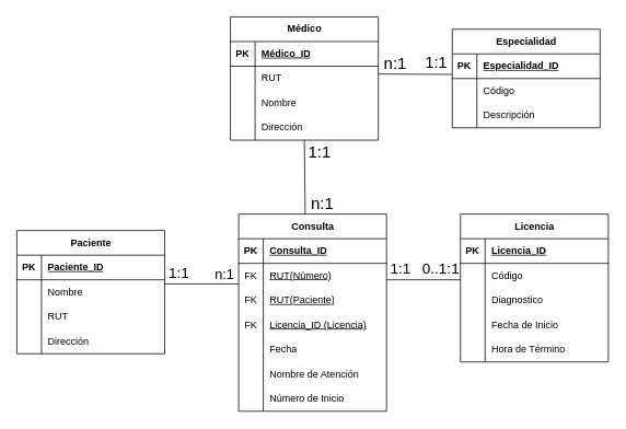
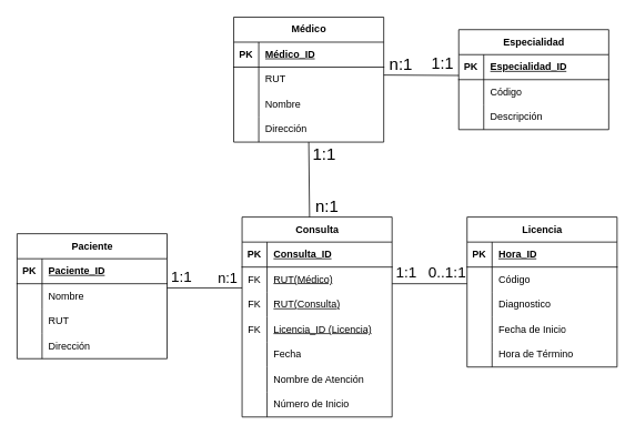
  <mxCell id="0" />
  <mxCell id="1" parent="0" />
  <mxCell id="2" value="Médico" style="shape=table;startSize=30;container=1;collapsible=1;childLayout=tableLayout;fixedRows=1;rowLines=0;fontStyle=1;align=center;resizeLast=1;html=1;" parent="1" vertex="1"><mxGeometry x="280" y="20" width="180" height="150" as="geometry" /></mxCell>
  <mxCell id="3" value="" style="shape=tableRow;horizontal=0;startSize=0;swimlaneHead=0;swimlaneBody=0;fillColor=none;collapsible=0;dropTarget=0;points=[[0,0.5],[1,0.5]];portConstraint=eastwest;top=0;left=0;right=0;bottom=1;" parent="2" vertex="1"><mxGeometry y="30" width="180" height="30" as="geometry" /></mxCell>
  <mxCell id="4" value="PK" style="shape=partialRectangle;connectable=0;fillColor=none;top=0;left=0;bottom=0;right=0;fontStyle=1;overflow=hidden;whiteSpace=wrap;html=1;" parent="3" vertex="1"><mxGeometry width="30" height="30" as="geometry"><mxRectangle width="30" height="30" as="alternateBounds" /></mxGeometry></mxCell>
  <mxCell id="5" value="Médico_ID" style="shape=partialRectangle;connectable=0;fillColor=none;top=0;left=0;bottom=0;right=0;align=left;spacingLeft=6;fontStyle=5;overflow=hidden;whiteSpace=wrap;html=1;" parent="3" vertex="1"><mxGeometry x="30" width="150" height="30" as="geometry"><mxRectangle width="150" height="30" as="alternateBounds" /></mxGeometry></mxCell>
  <mxCell id="6" value="" style="shape=tableRow;horizontal=0;startSize=0;swimlaneHead=0;swimlaneBody=0;fillColor=none;collapsible=0;dropTarget=0;points=[[0,0.5],[1,0.5]];portConstraint=eastwest;top=0;left=0;right=0;bottom=0;" parent="2" vertex="1"><mxGeometry y="60" width="180" height="30" as="geometry" /></mxCell>
  <mxCell id="7" value="" style="shape=partialRectangle;connectable=0;fillColor=none;top=0;left=0;bottom=0;right=0;editable=1;overflow=hidden;whiteSpace=wrap;html=1;" parent="6" vertex="1"><mxGeometry width="30" height="30" as="geometry"><mxRectangle width="30" height="30" as="alternateBounds" /></mxGeometry></mxCell>
  <mxCell id="8" value="RUT" style="shape=partialRectangle;connectable=0;fillColor=none;top=0;left=0;bottom=0;right=0;align=left;spacingLeft=6;overflow=hidden;whiteSpace=wrap;html=1;" parent="6" vertex="1"><mxGeometry x="30" width="150" height="30" as="geometry"><mxRectangle width="150" height="30" as="alternateBounds" /></mxGeometry></mxCell>
  <mxCell id="9" value="" style="shape=tableRow;horizontal=0;startSize=0;swimlaneHead=0;swimlaneBody=0;fillColor=none;collapsible=0;dropTarget=0;points=[[0,0.5],[1,0.5]];portConstraint=eastwest;top=0;left=0;right=0;bottom=0;" parent="2" vertex="1"><mxGeometry y="90" width="180" height="30" as="geometry" /></mxCell>
  <mxCell id="10" value="" style="shape=partialRectangle;connectable=0;fillColor=none;top=0;left=0;bottom=0;right=0;editable=1;overflow=hidden;whiteSpace=wrap;html=1;" parent="9" vertex="1"><mxGeometry width="30" height="30" as="geometry"><mxRectangle width="30" height="30" as="alternateBounds" /></mxGeometry></mxCell>
  <mxCell id="11" value="Nombre" style="shape=partialRectangle;connectable=0;fillColor=none;top=0;left=0;bottom=0;right=0;align=left;spacingLeft=6;overflow=hidden;whiteSpace=wrap;html=1;" parent="9" vertex="1"><mxGeometry x="30" width="150" height="30" as="geometry"><mxRectangle width="150" height="30" as="alternateBounds" /></mxGeometry></mxCell>
  <mxCell id="12" value="" style="shape=tableRow;horizontal=0;startSize=0;swimlaneHead=0;swimlaneBody=0;fillColor=none;collapsible=0;dropTarget=0;points=[[0,0.5],[1,0.5]];portConstraint=eastwest;top=0;left=0;right=0;bottom=0;" parent="2" vertex="1"><mxGeometry y="120" width="180" height="30" as="geometry" /></mxCell>
  <mxCell id="13" value="" style="shape=partialRectangle;connectable=0;fillColor=none;top=0;left=0;bottom=0;right=0;editable=1;overflow=hidden;whiteSpace=wrap;html=1;" parent="12" vertex="1"><mxGeometry width="30" height="30" as="geometry"><mxRectangle width="30" height="30" as="alternateBounds" /></mxGeometry></mxCell>
  <mxCell id="14" value="Dirección" style="shape=partialRectangle;connectable=0;fillColor=none;top=0;left=0;bottom=0;right=0;align=left;spacingLeft=6;overflow=hidden;whiteSpace=wrap;html=1;" parent="12" vertex="1"><mxGeometry x="30" width="150" height="30" as="geometry"><mxRectangle width="150" height="30" as="alternateBounds" /></mxGeometry></mxCell>
  <mxCell id="15" value="Especialidad" style="shape=table;startSize=30;container=1;collapsible=1;childLayout=tableLayout;fixedRows=1;rowLines=0;fontStyle=1;align=center;resizeLast=1;html=1;" parent="1" vertex="1"><mxGeometry x="550" y="35" width="180" height="120" as="geometry" /></mxCell>
  <mxCell id="16" value="" style="shape=tableRow;horizontal=0;startSize=0;swimlaneHead=0;swimlaneBody=0;fillColor=none;collapsible=0;dropTarget=0;points=[[0,0.5],[1,0.5]];portConstraint=eastwest;top=0;left=0;right=0;bottom=1;" parent="15" vertex="1"><mxGeometry y="30" width="180" height="30" as="geometry" /></mxCell>
  <mxCell id="17" value="PK" style="shape=partialRectangle;connectable=0;fillColor=none;top=0;left=0;bottom=0;right=0;fontStyle=1;overflow=hidden;whiteSpace=wrap;html=1;" parent="16" vertex="1"><mxGeometry width="30" height="30" as="geometry"><mxRectangle width="30" height="30" as="alternateBounds" /></mxGeometry></mxCell>
  <mxCell id="18" value="Especialidad_ID" style="shape=partialRectangle;connectable=0;fillColor=none;top=0;left=0;bottom=0;right=0;align=left;spacingLeft=6;fontStyle=5;overflow=hidden;whiteSpace=wrap;html=1;" parent="16" vertex="1"><mxGeometry x="30" width="150" height="30" as="geometry"><mxRectangle width="150" height="30" as="alternateBounds" /></mxGeometry></mxCell>
  <mxCell id="19" value="" style="shape=tableRow;horizontal=0;startSize=0;swimlaneHead=0;swimlaneBody=0;fillColor=none;collapsible=0;dropTarget=0;points=[[0,0.5],[1,0.5]];portConstraint=eastwest;top=0;left=0;right=0;bottom=0;" parent="15" vertex="1"><mxGeometry y="60" width="180" height="30" as="geometry" /></mxCell>
  <mxCell id="20" value="" style="shape=partialRectangle;connectable=0;fillColor=none;top=0;left=0;bottom=0;right=0;editable=1;overflow=hidden;whiteSpace=wrap;html=1;" parent="19" vertex="1"><mxGeometry width="30" height="30" as="geometry"><mxRectangle width="30" height="30" as="alternateBounds" /></mxGeometry></mxCell>
  <mxCell id="21" value="Código" style="shape=partialRectangle;connectable=0;fillColor=none;top=0;left=0;bottom=0;right=0;align=left;spacingLeft=6;overflow=hidden;whiteSpace=wrap;html=1;" parent="19" vertex="1"><mxGeometry x="30" width="150" height="30" as="geometry"><mxRectangle width="150" height="30" as="alternateBounds" /></mxGeometry></mxCell>
  <mxCell id="22" value="" style="shape=tableRow;horizontal=0;startSize=0;swimlaneHead=0;swimlaneBody=0;fillColor=none;collapsible=0;dropTarget=0;points=[[0,0.5],[1,0.5]];portConstraint=eastwest;top=0;left=0;right=0;bottom=0;" parent="15" vertex="1"><mxGeometry y="90" width="180" height="30" as="geometry" /></mxCell>
  <mxCell id="23" value="" style="shape=partialRectangle;connectable=0;fillColor=none;top=0;left=0;bottom=0;right=0;editable=1;overflow=hidden;whiteSpace=wrap;html=1;" parent="22" vertex="1"><mxGeometry width="30" height="30" as="geometry"><mxRectangle width="30" height="30" as="alternateBounds" /></mxGeometry></mxCell>
  <mxCell id="24" value="Descripción" style="shape=partialRectangle;connectable=0;fillColor=none;top=0;left=0;bottom=0;right=0;align=left;spacingLeft=6;overflow=hidden;whiteSpace=wrap;html=1;" parent="22" vertex="1"><mxGeometry x="30" width="150" height="30" as="geometry"><mxRectangle width="150" height="30" as="alternateBounds" /></mxGeometry></mxCell>
  <mxCell id="25" value="" style="endArrow=none;html=1;rounded=0;" parent="1" edge="1"><mxGeometry relative="1" as="geometry"><mxPoint x="460" y="89.5" as="sourcePoint" /><mxPoint x="550" y="90" as="targetPoint" /></mxGeometry></mxCell>
  <mxCell id="26" value="n:1" style="resizable=0;html=1;whiteSpace=wrap;align=left;verticalAlign=bottom;spacingLeft=5;fontSize=20;" parent="25" connectable="0" vertex="1"><mxGeometry x="-1" relative="1" as="geometry" /></mxCell>
  <mxCell id="27" value="1:1" style="resizable=0;html=1;whiteSpace=wrap;align=right;verticalAlign=bottom;spacingRight=5;fontSize=19;" parent="25" connectable="0" vertex="1"><mxGeometry x="1" relative="1" as="geometry" /></mxCell>
  <mxCell id="28" value="Consulta" style="shape=table;startSize=30;container=1;collapsible=1;childLayout=tableLayout;fixedRows=1;rowLines=0;fontStyle=1;align=center;resizeLast=1;html=1;" parent="1" vertex="1"><mxGeometry x="290" y="260" width="180" height="240" as="geometry" /></mxCell>
  <mxCell id="29" value="" style="shape=tableRow;horizontal=0;startSize=0;swimlaneHead=0;swimlaneBody=0;fillColor=none;collapsible=0;dropTarget=0;points=[[0,0.5],[1,0.5]];portConstraint=eastwest;top=0;left=0;right=0;bottom=1;" parent="28" vertex="1"><mxGeometry y="30" width="180" height="30" as="geometry" /></mxCell>
  <mxCell id="30" value="PK" style="shape=partialRectangle;connectable=0;fillColor=none;top=0;left=0;bottom=0;right=0;fontStyle=1;overflow=hidden;whiteSpace=wrap;html=1;" parent="29" vertex="1"><mxGeometry width="30" height="30" as="geometry"><mxRectangle width="30" height="30" as="alternateBounds" /></mxGeometry></mxCell>
  <mxCell id="31" value="Consulta_ID" style="shape=partialRectangle;connectable=0;fillColor=none;top=0;left=0;bottom=0;right=0;align=left;spacingLeft=6;fontStyle=5;overflow=hidden;whiteSpace=wrap;html=1;" parent="29" vertex="1"><mxGeometry x="30" width="150" height="30" as="geometry"><mxRectangle width="150" height="30" as="alternateBounds" /></mxGeometry></mxCell>
  <mxCell id="32" value="" style="shape=tableRow;horizontal=0;startSize=0;swimlaneHead=0;swimlaneBody=0;fillColor=none;collapsible=0;dropTarget=0;points=[[0,0.5],[1,0.5]];portConstraint=eastwest;top=0;left=0;right=0;bottom=0;" parent="28" vertex="1"><mxGeometry y="60" width="180" height="30" as="geometry" /></mxCell>
  <mxCell id="33" value="FK" style="shape=partialRectangle;connectable=0;fillColor=none;top=0;left=0;bottom=0;right=0;editable=1;overflow=hidden;whiteSpace=wrap;html=1;" parent="32" vertex="1"><mxGeometry width="30" height="30" as="geometry"><mxRectangle width="30" height="30" as="alternateBounds" /></mxGeometry></mxCell>
- <mxCell id="34" value="&lt;span style=&quot;text-decoration-line: underline;&quot;&gt;RUT(Número)&lt;/span&gt;" style="shape=partialRectangle;connectable=0;fillColor=none;top=0;left=0;bottom=0;right=0;align=left;spacingLeft=6;overflow=hidden;whiteSpace=wrap;html=1;" parent="32" vertex="1"><mxGeometry x="30" width="150" height="30" as="geometry"><mxRectangle width="150" height="30" as="alternateBounds" /></mxGeometry></mxCell>
+ <mxCell id="34" value="&lt;span style=&quot;text-decoration-line: underline;&quot;&gt;RUT(Médico)&lt;/span&gt;" style="shape=partialRectangle;connectable=0;fillColor=none;top=0;left=0;bottom=0;right=0;align=left;spacingLeft=6;overflow=hidden;whiteSpace=wrap;html=1;" parent="32" vertex="1"><mxGeometry x="30" width="150" height="30" as="geometry"><mxRectangle width="150" height="30" as="alternateBounds" /></mxGeometry></mxCell>
  <mxCell id="35" value="" style="shape=tableRow;horizontal=0;startSize=0;swimlaneHead=0;swimlaneBody=0;fillColor=none;collapsible=0;dropTarget=0;points=[[0,0.5],[1,0.5]];portConstraint=eastwest;top=0;left=0;right=0;bottom=0;" parent="28" vertex="1"><mxGeometry y="90" width="180" height="30" as="geometry" /></mxCell>
  <mxCell id="36" value="FK" style="shape=partialRectangle;connectable=0;fillColor=none;top=0;left=0;bottom=0;right=0;editable=1;overflow=hidden;whiteSpace=wrap;html=1;" parent="35" vertex="1"><mxGeometry width="30" height="30" as="geometry"><mxRectangle width="30" height="30" as="alternateBounds" /></mxGeometry></mxCell>
- <mxCell id="37" value="&lt;span style=&quot;text-decoration-line: underline;&quot;&gt;RUT(Paciente)&lt;/span&gt;" style="shape=partialRectangle;connectable=0;fillColor=none;top=0;left=0;bottom=0;right=0;align=left;spacingLeft=6;overflow=hidden;whiteSpace=wrap;html=1;" parent="35" vertex="1"><mxGeometry x="30" width="150" height="30" as="geometry"><mxRectangle width="150" height="30" as="alternateBounds" /></mxGeometry></mxCell>
+ <mxCell id="37" value="&lt;span style=&quot;text-decoration-line: underline;&quot;&gt;RUT(Consulta)&lt;/span&gt;" style="shape=partialRectangle;connectable=0;fillColor=none;top=0;left=0;bottom=0;right=0;align=left;spacingLeft=6;overflow=hidden;whiteSpace=wrap;html=1;" parent="35" vertex="1"><mxGeometry x="30" width="150" height="30" as="geometry"><mxRectangle width="150" height="30" as="alternateBounds" /></mxGeometry></mxCell>
  <mxCell id="38" value="" style="shape=tableRow;horizontal=0;startSize=0;swimlaneHead=0;swimlaneBody=0;fillColor=none;collapsible=0;dropTarget=0;points=[[0,0.5],[1,0.5]];portConstraint=eastwest;top=0;left=0;right=0;bottom=0;" parent="28" vertex="1"><mxGeometry y="120" width="180" height="30" as="geometry" /></mxCell>
  <mxCell id="39" value="FK" style="shape=partialRectangle;connectable=0;fillColor=none;top=0;left=0;bottom=0;right=0;editable=1;overflow=hidden;whiteSpace=wrap;html=1;" parent="38" vertex="1"><mxGeometry width="30" height="30" as="geometry"><mxRectangle width="30" height="30" as="alternateBounds" /></mxGeometry></mxCell>
  <mxCell id="40" value="&lt;u&gt;Licencia_ID (Licencia)&lt;/u&gt;" style="shape=partialRectangle;connectable=0;fillColor=none;top=0;left=0;bottom=0;right=0;align=left;spacingLeft=6;overflow=hidden;whiteSpace=wrap;html=1;" parent="38" vertex="1"><mxGeometry x="30" width="150" height="30" as="geometry"><mxRectangle width="150" height="30" as="alternateBounds" /></mxGeometry></mxCell>
  <mxCell id="41" value="" style="shape=tableRow;horizontal=0;startSize=0;swimlaneHead=0;swimlaneBody=0;fillColor=none;collapsible=0;dropTarget=0;points=[[0,0.5],[1,0.5]];portConstraint=eastwest;top=0;left=0;right=0;bottom=0;" parent="28" vertex="1"><mxGeometry y="150" width="180" height="30" as="geometry" /></mxCell>
  <mxCell id="42" value="" style="shape=partialRectangle;connectable=0;fillColor=none;top=0;left=0;bottom=0;right=0;editable=1;overflow=hidden;whiteSpace=wrap;html=1;" parent="41" vertex="1"><mxGeometry width="30" height="30" as="geometry"><mxRectangle width="30" height="30" as="alternateBounds" /></mxGeometry></mxCell>
  <mxCell id="43" value="Fecha" style="shape=partialRectangle;connectable=0;fillColor=none;top=0;left=0;bottom=0;right=0;align=left;spacingLeft=6;overflow=hidden;whiteSpace=wrap;html=1;" parent="41" vertex="1"><mxGeometry x="30" width="150" height="30" as="geometry"><mxRectangle width="150" height="30" as="alternateBounds" /></mxGeometry></mxCell>
  <mxCell id="44" value="" style="shape=tableRow;horizontal=0;startSize=0;swimlaneHead=0;swimlaneBody=0;fillColor=none;collapsible=0;dropTarget=0;points=[[0,0.5],[1,0.5]];portConstraint=eastwest;top=0;left=0;right=0;bottom=0;" parent="28" vertex="1"><mxGeometry y="180" width="180" height="30" as="geometry" /></mxCell>
  <mxCell id="45" value="" style="shape=partialRectangle;connectable=0;fillColor=none;top=0;left=0;bottom=0;right=0;editable=1;overflow=hidden;whiteSpace=wrap;html=1;" parent="44" vertex="1"><mxGeometry width="30" height="30" as="geometry"><mxRectangle width="30" height="30" as="alternateBounds" /></mxGeometry></mxCell>
  <mxCell id="46" value="Nombre de Atención" style="shape=partialRectangle;connectable=0;fillColor=none;top=0;left=0;bottom=0;right=0;align=left;spacingLeft=6;overflow=hidden;whiteSpace=wrap;html=1;" parent="44" vertex="1"><mxGeometry x="30" width="150" height="30" as="geometry"><mxRectangle width="150" height="30" as="alternateBounds" /></mxGeometry></mxCell>
  <mxCell id="47" value="" style="shape=tableRow;horizontal=0;startSize=0;swimlaneHead=0;swimlaneBody=0;fillColor=none;collapsible=0;dropTarget=0;points=[[0,0.5],[1,0.5]];portConstraint=eastwest;top=0;left=0;right=0;bottom=0;" parent="28" vertex="1"><mxGeometry y="210" width="180" height="30" as="geometry" /></mxCell>
  <mxCell id="48" value="" style="shape=partialRectangle;connectable=0;fillColor=none;top=0;left=0;bottom=0;right=0;editable=1;overflow=hidden;whiteSpace=wrap;html=1;" parent="47" vertex="1"><mxGeometry width="30" height="30" as="geometry"><mxRectangle width="30" height="30" as="alternateBounds" /></mxGeometry></mxCell>
  <mxCell id="49" value="Número de Inicio" style="shape=partialRectangle;connectable=0;fillColor=none;top=0;left=0;bottom=0;right=0;align=left;spacingLeft=6;overflow=hidden;whiteSpace=wrap;html=1;" parent="47" vertex="1"><mxGeometry x="30" width="150" height="30" as="geometry"><mxRectangle width="150" height="30" as="alternateBounds" /></mxGeometry></mxCell>
  <mxCell id="50" value="Paciente" style="shape=table;startSize=30;container=1;collapsible=1;childLayout=tableLayout;fixedRows=1;rowLines=0;fontStyle=1;align=center;resizeLast=1;html=1;" parent="1" vertex="1"><mxGeometry x="20" y="280" width="180" height="150" as="geometry" /></mxCell>
  <mxCell id="51" value="" style="shape=tableRow;horizontal=0;startSize=0;swimlaneHead=0;swimlaneBody=0;fillColor=none;collapsible=0;dropTarget=0;points=[[0,0.5],[1,0.5]];portConstraint=eastwest;top=0;left=0;right=0;bottom=1;" parent="50" vertex="1"><mxGeometry y="30" width="180" height="30" as="geometry" /></mxCell>
  <mxCell id="52" value="PK" style="shape=partialRectangle;connectable=0;fillColor=none;top=0;left=0;bottom=0;right=0;fontStyle=1;overflow=hidden;whiteSpace=wrap;html=1;" parent="51" vertex="1"><mxGeometry width="30" height="30" as="geometry"><mxRectangle width="30" height="30" as="alternateBounds" /></mxGeometry></mxCell>
  <mxCell id="53" value="Paciente_ID" style="shape=partialRectangle;connectable=0;fillColor=none;top=0;left=0;bottom=0;right=0;align=left;spacingLeft=6;fontStyle=5;overflow=hidden;whiteSpace=wrap;html=1;" parent="51" vertex="1"><mxGeometry x="30" width="150" height="30" as="geometry"><mxRectangle width="150" height="30" as="alternateBounds" /></mxGeometry></mxCell>
  <mxCell id="54" value="" style="shape=tableRow;horizontal=0;startSize=0;swimlaneHead=0;swimlaneBody=0;fillColor=none;collapsible=0;dropTarget=0;points=[[0,0.5],[1,0.5]];portConstraint=eastwest;top=0;left=0;right=0;bottom=0;" parent="50" vertex="1"><mxGeometry y="60" width="180" height="30" as="geometry" /></mxCell>
  <mxCell id="55" value="" style="shape=partialRectangle;connectable=0;fillColor=none;top=0;left=0;bottom=0;right=0;editable=1;overflow=hidden;whiteSpace=wrap;html=1;" parent="54" vertex="1"><mxGeometry width="30" height="30" as="geometry"><mxRectangle width="30" height="30" as="alternateBounds" /></mxGeometry></mxCell>
  <mxCell id="56" value="Nombre" style="shape=partialRectangle;connectable=0;fillColor=none;top=0;left=0;bottom=0;right=0;align=left;spacingLeft=6;overflow=hidden;whiteSpace=wrap;html=1;" parent="54" vertex="1"><mxGeometry x="30" width="150" height="30" as="geometry"><mxRectangle width="150" height="30" as="alternateBounds" /></mxGeometry></mxCell>
  <mxCell id="57" value="" style="shape=tableRow;horizontal=0;startSize=0;swimlaneHead=0;swimlaneBody=0;fillColor=none;collapsible=0;dropTarget=0;points=[[0,0.5],[1,0.5]];portConstraint=eastwest;top=0;left=0;right=0;bottom=0;" parent="50" vertex="1"><mxGeometry y="90" width="180" height="30" as="geometry" /></mxCell>
  <mxCell id="58" value="" style="shape=partialRectangle;connectable=0;fillColor=none;top=0;left=0;bottom=0;right=0;editable=1;overflow=hidden;whiteSpace=wrap;html=1;" parent="57" vertex="1"><mxGeometry width="30" height="30" as="geometry"><mxRectangle width="30" height="30" as="alternateBounds" /></mxGeometry></mxCell>
  <mxCell id="59" value="RUT" style="shape=partialRectangle;connectable=0;fillColor=none;top=0;left=0;bottom=0;right=0;align=left;spacingLeft=6;overflow=hidden;whiteSpace=wrap;html=1;" parent="57" vertex="1"><mxGeometry x="30" width="150" height="30" as="geometry"><mxRectangle width="150" height="30" as="alternateBounds" /></mxGeometry></mxCell>
  <mxCell id="60" value="" style="shape=tableRow;horizontal=0;startSize=0;swimlaneHead=0;swimlaneBody=0;fillColor=none;collapsible=0;dropTarget=0;points=[[0,0.5],[1,0.5]];portConstraint=eastwest;top=0;left=0;right=0;bottom=0;" parent="50" vertex="1"><mxGeometry y="120" width="180" height="30" as="geometry" /></mxCell>
  <mxCell id="61" value="" style="shape=partialRectangle;connectable=0;fillColor=none;top=0;left=0;bottom=0;right=0;editable=1;overflow=hidden;whiteSpace=wrap;html=1;" parent="60" vertex="1"><mxGeometry width="30" height="30" as="geometry"><mxRectangle width="30" height="30" as="alternateBounds" /></mxGeometry></mxCell>
  <mxCell id="62" value="Dirección" style="shape=partialRectangle;connectable=0;fillColor=none;top=0;left=0;bottom=0;right=0;align=left;spacingLeft=6;overflow=hidden;whiteSpace=wrap;html=1;" parent="60" vertex="1"><mxGeometry x="30" width="150" height="30" as="geometry"><mxRectangle width="150" height="30" as="alternateBounds" /></mxGeometry></mxCell>
  <mxCell id="63" value="" style="endArrow=none;html=1;rounded=0;entryX=0.45;entryY=0;entryDx=0;entryDy=0;entryPerimeter=0;" parent="1" target="28" edge="1"><mxGeometry relative="1" as="geometry"><mxPoint x="370" y="170" as="sourcePoint" /><mxPoint x="370" y="260" as="targetPoint" /></mxGeometry></mxCell>
  <mxCell id="64" value="1:1" style="resizable=0;html=1;whiteSpace=wrap;align=left;verticalAlign=bottom;spacing=0;spacingTop=0;spacingBottom=-26;spacingLeft=5;fontSize=20;" parent="63" connectable="0" vertex="1"><mxGeometry x="-1" relative="1" as="geometry" /></mxCell>
  <mxCell id="65" value="n:1" style="resizable=0;html=1;whiteSpace=wrap;align=right;verticalAlign=bottom;spacing=0;spacingRight=-5;spacingTop=0;spacingBottom=1;fontSize=20;" parent="63" connectable="0" vertex="1"><mxGeometry x="1" relative="1" as="geometry"><mxPoint x="29" as="offset" /></mxGeometry></mxCell>
  <mxCell id="66" value="" style="endArrow=none;html=1;rounded=0;entryX=0;entryY=0.833;entryDx=0;entryDy=0;entryPerimeter=0;" parent="1" target="32" edge="1"><mxGeometry relative="1" as="geometry"><mxPoint x="200" y="345" as="sourcePoint" /><mxPoint x="300" y="344.5" as="targetPoint" /></mxGeometry></mxCell>
  <mxCell id="67" value="1:1" style="resizable=0;html=1;whiteSpace=wrap;align=left;verticalAlign=bottom;fontSize=18;spacingLeft=3;" parent="66" connectable="0" vertex="1"><mxGeometry x="-1" relative="1" as="geometry" /></mxCell>
  <mxCell id="68" value="n:1" style="resizable=0;html=1;whiteSpace=wrap;align=right;verticalAlign=bottom;fontSize=17;spacingRight=4;" parent="66" connectable="0" vertex="1"><mxGeometry x="1" relative="1" as="geometry" /></mxCell>
  <mxCell id="69" value="Licencia" style="shape=table;startSize=30;container=1;collapsible=1;childLayout=tableLayout;fixedRows=1;rowLines=0;fontStyle=1;align=center;resizeLast=1;html=1;" parent="1" vertex="1"><mxGeometry x="560" y="260" width="180" height="180" as="geometry" /></mxCell>
  <mxCell id="70" value="" style="shape=tableRow;horizontal=0;startSize=0;swimlaneHead=0;swimlaneBody=0;fillColor=none;collapsible=0;dropTarget=0;points=[[0,0.5],[1,0.5]];portConstraint=eastwest;top=0;left=0;right=0;bottom=1;" parent="69" vertex="1"><mxGeometry y="30" width="180" height="30" as="geometry" /></mxCell>
  <mxCell id="71" value="PK" style="shape=partialRectangle;connectable=0;fillColor=none;top=0;left=0;bottom=0;right=0;fontStyle=1;overflow=hidden;whiteSpace=wrap;html=1;" parent="70" vertex="1"><mxGeometry width="30" height="30" as="geometry"><mxRectangle width="30" height="30" as="alternateBounds" /></mxGeometry></mxCell>
- <mxCell id="72" value="Licencia_ID" style="shape=partialRectangle;connectable=0;fillColor=none;top=0;left=0;bottom=0;right=0;align=left;spacingLeft=6;fontStyle=5;overflow=hidden;whiteSpace=wrap;html=1;" parent="70" vertex="1"><mxGeometry x="30" width="150" height="30" as="geometry"><mxRectangle width="150" height="30" as="alternateBounds" /></mxGeometry></mxCell>
+ <mxCell id="72" value="Hora_ID" style="shape=partialRectangle;connectable=0;fillColor=none;top=0;left=0;bottom=0;right=0;align=left;spacingLeft=6;fontStyle=5;overflow=hidden;whiteSpace=wrap;html=1;" parent="70" vertex="1"><mxGeometry x="30" width="150" height="30" as="geometry"><mxRectangle width="150" height="30" as="alternateBounds" /></mxGeometry></mxCell>
  <mxCell id="73" value="" style="shape=tableRow;horizontal=0;startSize=0;swimlaneHead=0;swimlaneBody=0;fillColor=none;collapsible=0;dropTarget=0;points=[[0,0.5],[1,0.5]];portConstraint=eastwest;top=0;left=0;right=0;bottom=0;" parent="69" vertex="1"><mxGeometry y="60" width="180" height="30" as="geometry" /></mxCell>
  <mxCell id="74" value="" style="shape=partialRectangle;connectable=0;fillColor=none;top=0;left=0;bottom=0;right=0;editable=1;overflow=hidden;whiteSpace=wrap;html=1;" parent="73" vertex="1"><mxGeometry width="30" height="30" as="geometry"><mxRectangle width="30" height="30" as="alternateBounds" /></mxGeometry></mxCell>
  <mxCell id="75" value="Código" style="shape=partialRectangle;connectable=0;fillColor=none;top=0;left=0;bottom=0;right=0;align=left;spacingLeft=6;overflow=hidden;whiteSpace=wrap;html=1;" parent="73" vertex="1"><mxGeometry x="30" width="150" height="30" as="geometry"><mxRectangle width="150" height="30" as="alternateBounds" /></mxGeometry></mxCell>
  <mxCell id="76" value="" style="shape=tableRow;horizontal=0;startSize=0;swimlaneHead=0;swimlaneBody=0;fillColor=none;collapsible=0;dropTarget=0;points=[[0,0.5],[1,0.5]];portConstraint=eastwest;top=0;left=0;right=0;bottom=0;" parent="69" vertex="1"><mxGeometry y="90" width="180" height="30" as="geometry" /></mxCell>
  <mxCell id="77" value="" style="shape=partialRectangle;connectable=0;fillColor=none;top=0;left=0;bottom=0;right=0;editable=1;overflow=hidden;whiteSpace=wrap;html=1;" parent="76" vertex="1"><mxGeometry width="30" height="30" as="geometry"><mxRectangle width="30" height="30" as="alternateBounds" /></mxGeometry></mxCell>
  <mxCell id="78" value="Diagnostico" style="shape=partialRectangle;connectable=0;fillColor=none;top=0;left=0;bottom=0;right=0;align=left;spacingLeft=6;overflow=hidden;whiteSpace=wrap;html=1;" parent="76" vertex="1"><mxGeometry x="30" width="150" height="30" as="geometry"><mxRectangle width="150" height="30" as="alternateBounds" /></mxGeometry></mxCell>
  <mxCell id="79" value="" style="shape=tableRow;horizontal=0;startSize=0;swimlaneHead=0;swimlaneBody=0;fillColor=none;collapsible=0;dropTarget=0;points=[[0,0.5],[1,0.5]];portConstraint=eastwest;top=0;left=0;right=0;bottom=0;" parent="69" vertex="1"><mxGeometry y="120" width="180" height="30" as="geometry" /></mxCell>
  <mxCell id="80" value="" style="shape=partialRectangle;connectable=0;fillColor=none;top=0;left=0;bottom=0;right=0;editable=1;overflow=hidden;whiteSpace=wrap;html=1;" parent="79" vertex="1"><mxGeometry width="30" height="30" as="geometry"><mxRectangle width="30" height="30" as="alternateBounds" /></mxGeometry></mxCell>
  <mxCell id="81" value="Fecha de Inicio" style="shape=partialRectangle;connectable=0;fillColor=none;top=0;left=0;bottom=0;right=0;align=left;spacingLeft=6;overflow=hidden;whiteSpace=wrap;html=1;" parent="79" vertex="1"><mxGeometry x="30" width="150" height="30" as="geometry"><mxRectangle width="150" height="30" as="alternateBounds" /></mxGeometry></mxCell>
  <mxCell id="82" value="" style="shape=tableRow;horizontal=0;startSize=0;swimlaneHead=0;swimlaneBody=0;fillColor=none;collapsible=0;dropTarget=0;points=[[0,0.5],[1,0.5]];portConstraint=eastwest;top=0;left=0;right=0;bottom=0;" parent="69" vertex="1"><mxGeometry y="150" width="180" height="30" as="geometry" /></mxCell>
  <mxCell id="83" value="" style="shape=partialRectangle;connectable=0;fillColor=none;top=0;left=0;bottom=0;right=0;editable=1;overflow=hidden;whiteSpace=wrap;html=1;" parent="82" vertex="1"><mxGeometry width="30" height="30" as="geometry"><mxRectangle width="30" height="30" as="alternateBounds" /></mxGeometry></mxCell>
  <mxCell id="84" value="Hora de Término" style="shape=partialRectangle;connectable=0;fillColor=none;top=0;left=0;bottom=0;right=0;align=left;spacingLeft=6;overflow=hidden;whiteSpace=wrap;html=1;" parent="82" vertex="1"><mxGeometry x="30" width="150" height="30" as="geometry"><mxRectangle width="150" height="30" as="alternateBounds" /></mxGeometry></mxCell>
  <mxCell id="85" value="" style="endArrow=none;html=1;rounded=0;" parent="1" edge="1"><mxGeometry relative="1" as="geometry"><mxPoint x="470" y="340" as="sourcePoint" /><mxPoint x="560" y="340" as="targetPoint" /></mxGeometry></mxCell>
  <mxCell id="86" value="0..1:1" style="resizable=0;html=1;whiteSpace=wrap;align=left;verticalAlign=bottom;fontSize=18;spacingLeft=2;spacingRight=8;" parent="85" connectable="0" vertex="1"><mxGeometry x="-1" relative="1" as="geometry"><mxPoint x="40" as="offset" /></mxGeometry></mxCell>
  <mxCell id="87" value="1:1" style="resizable=0;html=1;whiteSpace=wrap;align=right;verticalAlign=bottom;fontSize=18;spacingRight=9;" parent="85" connectable="0" vertex="1"><mxGeometry x="1" relative="1" as="geometry"><mxPoint x="-50" as="offset" /></mxGeometry></mxCell>
